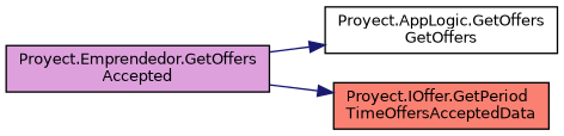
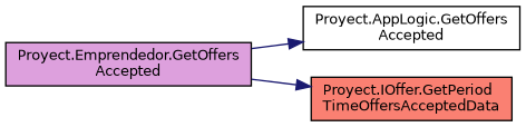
  digraph {
    rankdir=LR
    node [color=black fontname=Helvetica fontsize=10 shape=record style=filled]
    edge [color=midnightblue fontname=Helvetica fontsize=10 labelfontname=Helvetica labelfontsize=10 style=solid]
-   n1 [fillcolor=white fontcolor=black height=0.2 label="Proyect.AppLogic.GetOffers\lGetOffers" width=0.4]
+   n1 [fillcolor=white fontcolor=black height=0.2 label="Proyect.AppLogic.GetOffers\lAccepted" width=0.4]
    n2 [fillcolor=plum height=0.2 label="Proyect.Emprendedor.GetOffers\lAccepted" width=0.4]
    n3 [fillcolor=salmon height=0.2 label="Proyect.IOffer.GetPeriod\lTimeOffersAcceptedData" width=0.4]
    n2 -> n1
    n2 -> n3
  }
